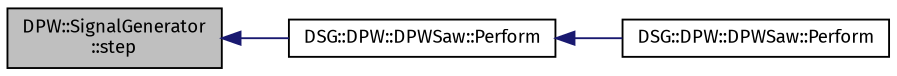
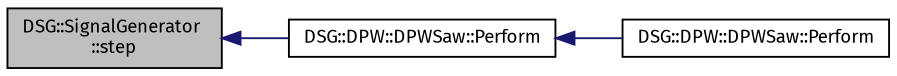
  digraph {
    rankdir=LR
    fontname="Fira Sans"
    node [color=black fillcolor=white fontname="Fira Sans" fontsize=10 shape=record style=filled]
    edge [color=midnightblue dir=back fontname="Fira Sans" fontsize=10 labelfontname=Helvetica labelfontsize=10 style=solid]
-   n1 [fillcolor=grey75 fontcolor=black height=0.2 label="DPW::SignalGenerator\l::step" width=0.4]
+   n1 [fillcolor=grey75 fontcolor=black height=0.2 label="DSG::SignalGenerator\l::step" width=0.4]
    n2 [height=0.2 label="DSG::DPW::DPWSaw::Perform" width=0.4]
    n3 [height=0.2 label="DSG::DPW::DPWSaw::Perform" width=0.4]
    n1 -> n2
    n2 -> n3
  }
